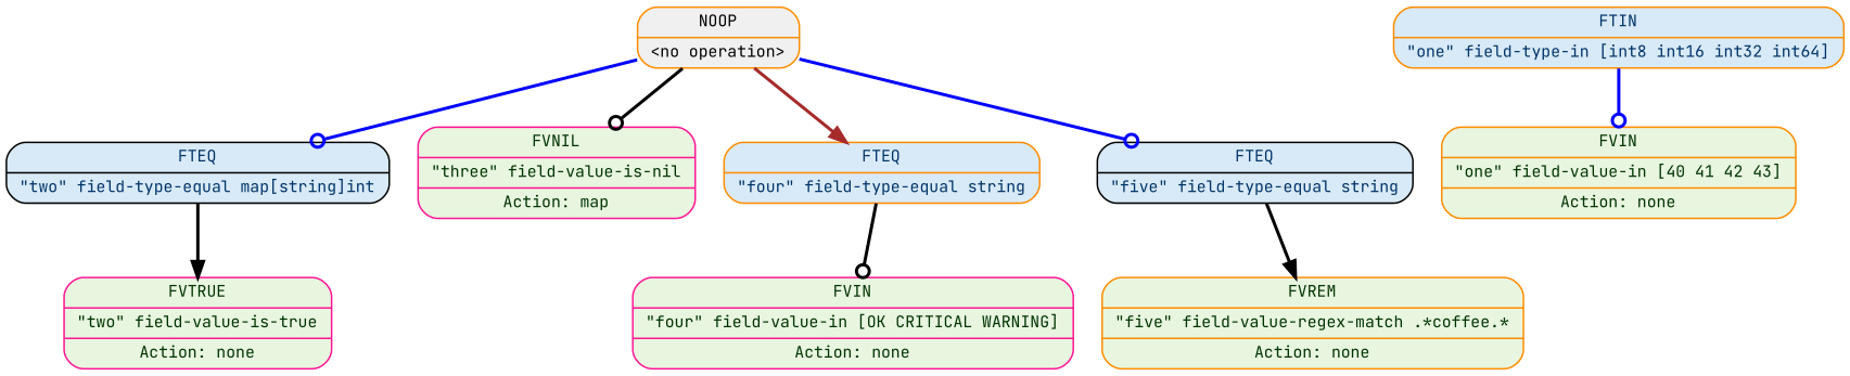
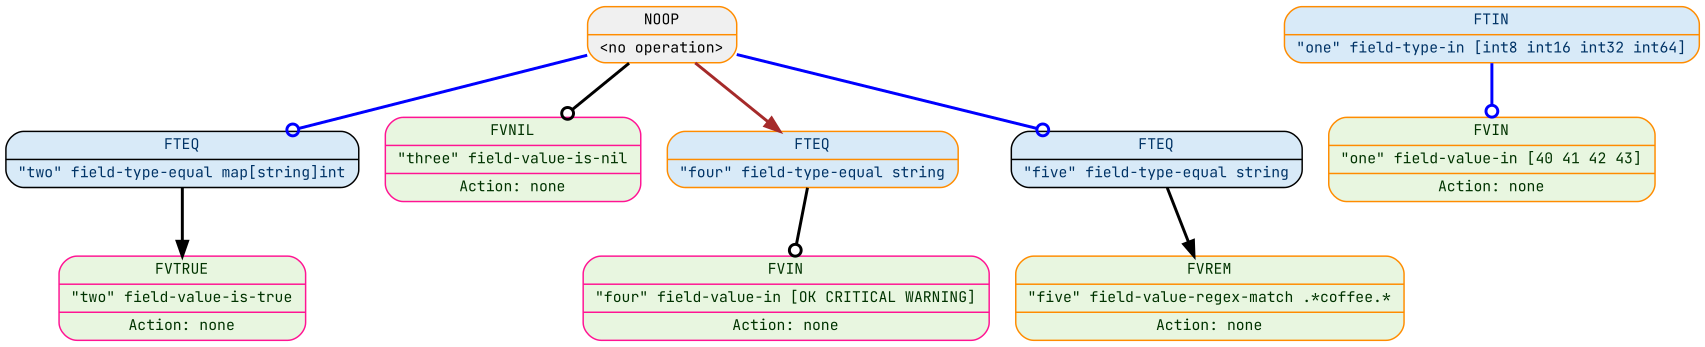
  digraph {
    fontname="JetBrains Mono"
    rankdir=TB
    node [color=darkorange fillcolor="#e8f6e0" fontcolor="#003300" fontname="JetBrains Mono" fontsize=10 shape=record style="rounded,filled"]
    edge [arrowhead=odot color=black fontname="JetBrains Mono" style=bold]
    n1 [fillcolor="#f0f0f0" fontcolor="#000000" label="{<f0> NOOP | <f1> \<no operation\>}"]
    n2 [color=black fillcolor="#d8eaf8" fontcolor="#003366" label="{<f0> FTEQ | <f1> \"two\" field-type-equal map\[string\]int}"]
-   n3 [color=deeppink label="{<f0> FVNIL | <f1> \"three\" field-value-is-nil | <f2> Action: map}"]
+   n3 [color=deeppink label="{<f0> FVNIL | <f1> \"three\" field-value-is-nil | <f2> Action: none}"]
    n4 [fillcolor="#d8eaf8" fontcolor="#003366" label="{<f0> FTEQ | <f1> \"four\" field-type-equal string}"]
    n5 [color=black fillcolor="#d8eaf8" fontcolor="#003366" label="{<f0> FTEQ | <f1> \"five\" field-type-equal string}"]
    n6 [fillcolor="#d8eaf8" fontcolor="#003366" label="{<f0> FTIN | <f1> \"one\" field-type-in \[int8 int16 int32 int64\]}"]
    n7 [label="{<f0> FVIN | <f1> \"one\" field-value-in \[40 41 42 43\] | <f2> Action: none}"]
    n8 [color=deeppink label="{<f0> FVTRUE | <f1> \"two\" field-value-is-true | <f2> Action: none}"]
    n9 [color=deeppink label="{<f0> FVIN | <f1> \"four\" field-value-in \[OK CRITICAL WARNING\] | <f2> Action: none}"]
    n10 [label="{<f0> FVREM | <f1> \"five\" field-value-regex-match .*coffee.* | <f2> Action: none}"]
    n1 -> n2 [color=blue]
    n1 -> n3
    n1 -> n4 [arrowhead=normal color=brown]
    n1 -> n5 [color=blue]
    n2 -> n8 [arrowhead=normal]
    n4 -> n9
    n5 -> n10 [arrowhead=normal]
    n6 -> n7 [color=blue]
  }
